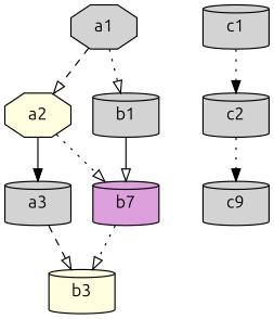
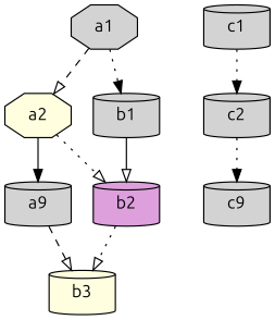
  digraph {
    fontname=Ubuntu
    node [fillcolor=lightgrey fontname=Ubuntu shape=cylinder style=filled]
    edge [arrowhead=onormal fontname=Ubuntu style=dotted]
    a1 [shape=octagon]
    a2 [fillcolor=lightyellow shape=octagon]
    b1
-   a3
-   b2 [fillcolor=plum label=b7]
+   a3 [label=a9]
+   b2 [fillcolor=plum]
    b3 [fillcolor=lightyellow]
    c1
    c2
    n9 [label=c9]
    a1 -> a2 [style=dashed]
-   a1 -> b1
+   a1 -> b1 [arrowhead=normal]
    a2 -> a3 [arrowhead=normal style=solid]
    a2 -> b2
    b1 -> b2 [style=solid]
    a3 -> b3 [style=dashed]
    b2 -> b3
    c1 -> c2 [arrowhead=normal]
    c2 -> n9 [arrowhead=normal]
  }
